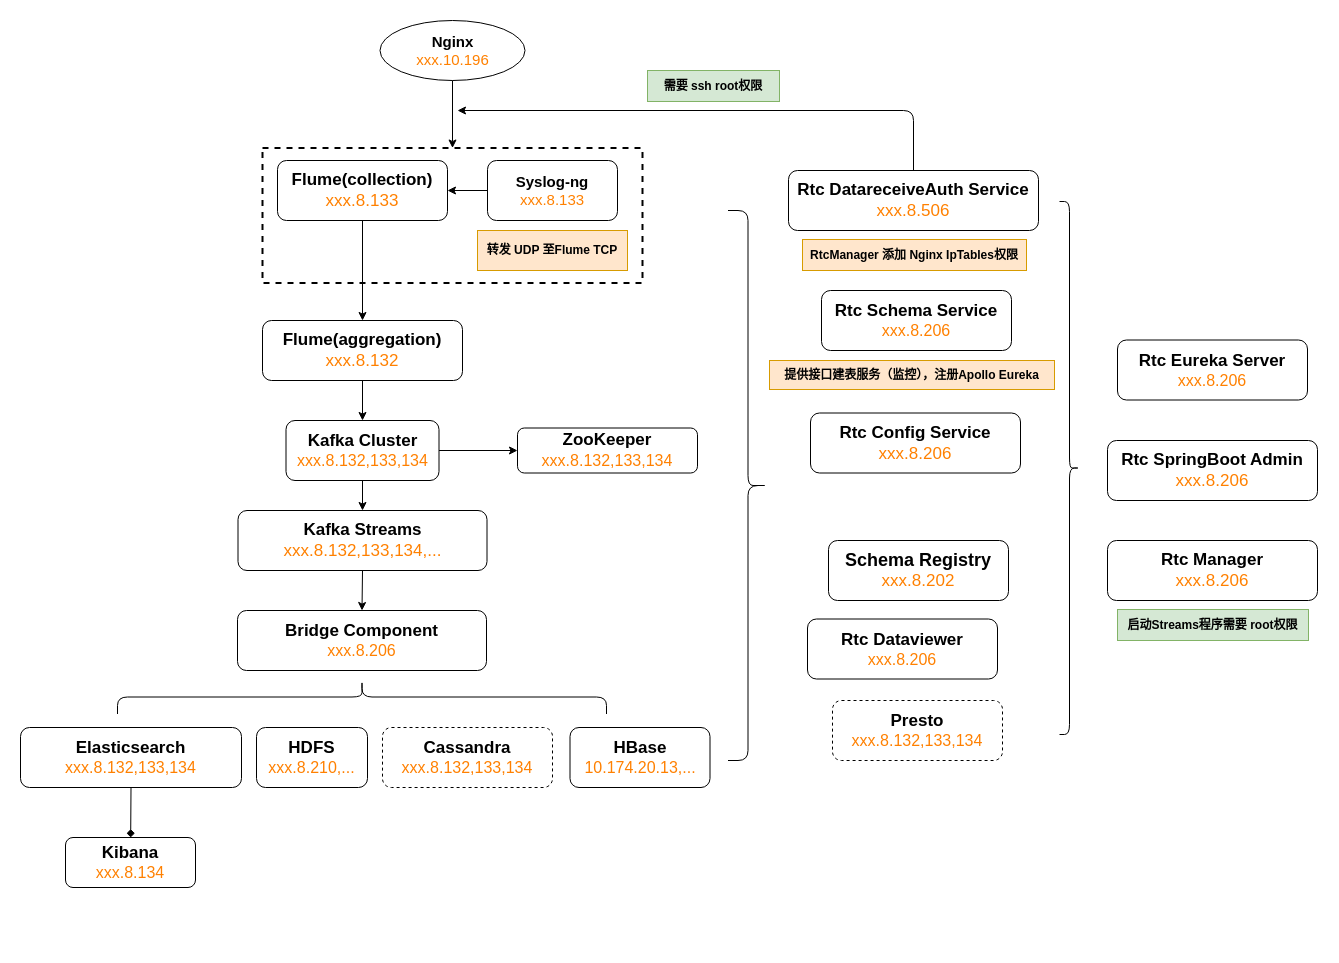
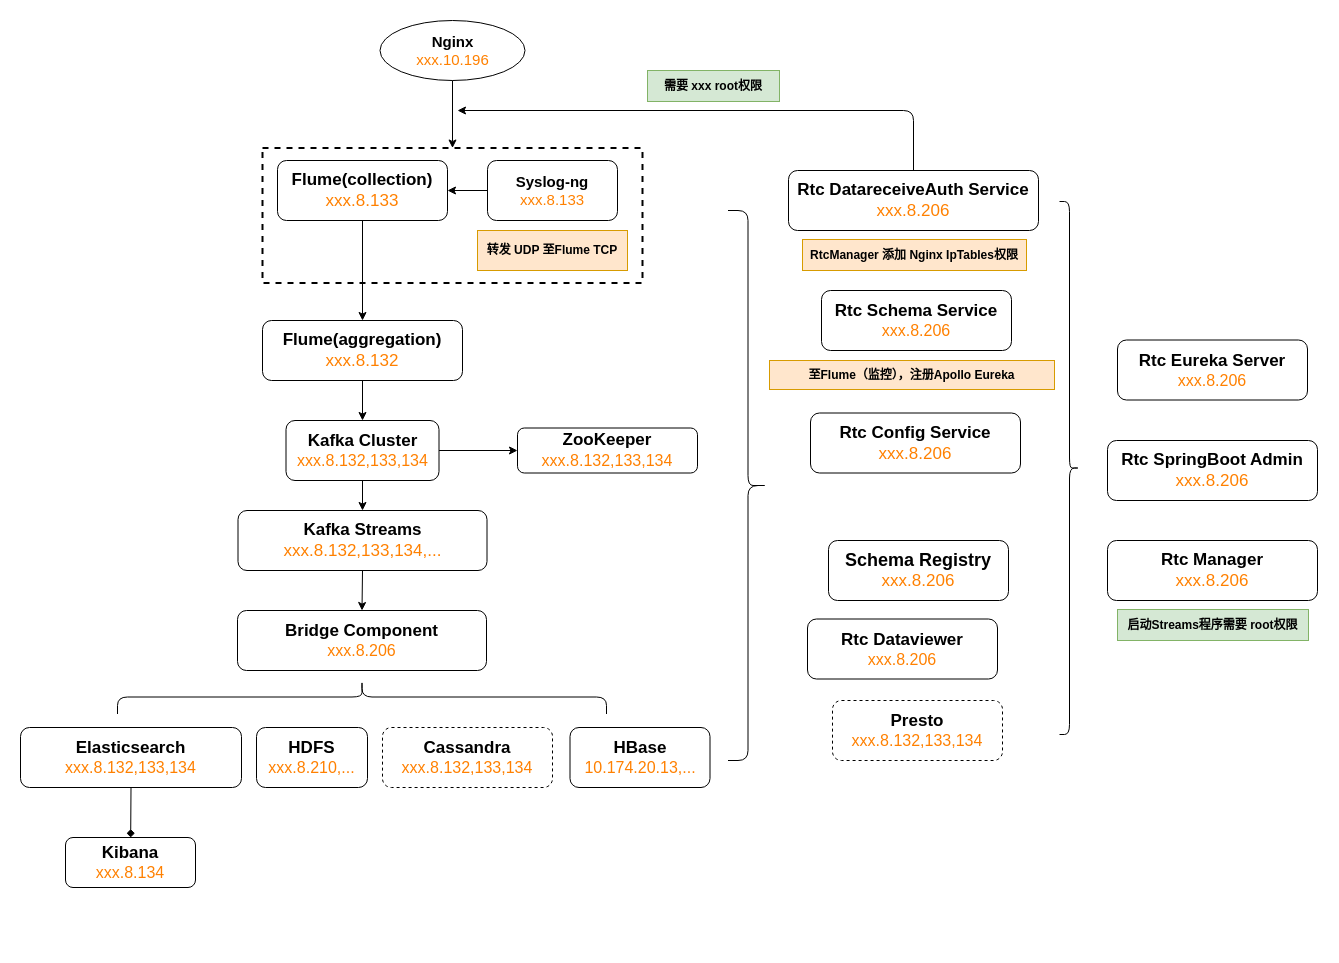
  <mxCell id="0" />
  <mxCell id="1" parent="0" />
  <mxCell id="2" value="" style="rounded=0;whiteSpace=wrap;html=1;fillColor=none;dashed=1;strokeWidth=2;" parent="1" vertex="1"><mxGeometry x="262" y="147.5" width="380" height="135" as="geometry" /></mxCell>
  <mxCell id="3" value="&lt;font style=&quot;font-size: 17px&quot;&gt;&lt;b&gt;Flume(&lt;/b&gt;&lt;span style=&quot;font-weight: bold&quot;&gt;collection&lt;/span&gt;&lt;b&gt;)&lt;/b&gt;&lt;br&gt;&lt;font color=&quot;#ff8000&quot; style=&quot;font-size: 17px&quot;&gt;xxx.8.133&lt;/font&gt;&lt;/font&gt;&lt;br&gt;" style="rounded=1;whiteSpace=wrap;html=1;" parent="1" vertex="1"><mxGeometry x="277" y="160" width="170" height="60" as="geometry" /></mxCell>
  <mxCell id="4" value="&lt;font style=&quot;font-size: 17px&quot;&gt;&lt;b&gt;Flume(&lt;/b&gt;&lt;span&gt;&lt;b&gt;aggregation&lt;/b&gt;&lt;/span&gt;&lt;b&gt;)&lt;/b&gt;&lt;br&gt;&lt;font color=&quot;#ff8000&quot;&gt;xxx.8.132&lt;/font&gt;&lt;/font&gt;&lt;br&gt;" style="rounded=1;whiteSpace=wrap;html=1;" parent="1" vertex="1"><mxGeometry x="262" y="320" width="200" height="60" as="geometry" /></mxCell>
  <mxCell id="5" value="" style="endArrow=classic;html=1;entryX=0.5;entryY=0;entryDx=0;entryDy=0;" parent="1" source="3" target="4" edge="1"><mxGeometry width="50" height="50" relative="1" as="geometry"><mxPoint x="337" y="440" as="sourcePoint" /><mxPoint x="387" y="390" as="targetPoint" /></mxGeometry></mxCell>
  <mxCell id="6" value="&lt;font style=&quot;font-size: 15px&quot;&gt;&lt;b&gt;Nginx&lt;/b&gt;&lt;br&gt;&lt;font color=&quot;#ff8000&quot;&gt;xxx.10.196&lt;/font&gt;&lt;br&gt;&lt;/font&gt;" style="ellipse;whiteSpace=wrap;html=1;" parent="1" vertex="1"><mxGeometry x="379.5" y="20" width="145" height="60" as="geometry" /></mxCell>
  <mxCell id="7" value="" style="group" parent="1" vertex="1" connectable="0"><mxGeometry x="477" y="160" width="150" height="110" as="geometry" /></mxCell>
  <mxCell id="8" value="&lt;span style=&quot;font-size: 15px&quot;&gt;&lt;b&gt;Syslog-ng&lt;/b&gt;&lt;br&gt;&lt;font color=&quot;#ff8000&quot; style=&quot;font-size: 15px&quot;&gt;xxx.8.133&lt;/font&gt;&lt;/span&gt;" style="rounded=1;whiteSpace=wrap;html=1;" parent="7" vertex="1"><mxGeometry x="10" width="130" height="60" as="geometry" /></mxCell>
  <mxCell id="9" value="&lt;b&gt;转发 UDP 至Flume TCP&lt;/b&gt;" style="text;html=1;strokeColor=#d79b00;fillColor=#ffe6cc;align=center;verticalAlign=middle;whiteSpace=wrap;rounded=0;" parent="7" vertex="1"><mxGeometry y="70" width="150" height="40" as="geometry" /></mxCell>
  <mxCell id="10" value="" style="endArrow=classic;html=1;exitX=0;exitY=0.5;exitDx=0;exitDy=0;entryX=1;entryY=0.5;entryDx=0;entryDy=0;" parent="1" source="8" target="3" edge="1"><mxGeometry width="50" height="50" relative="1" as="geometry"><mxPoint x="257" y="530" as="sourcePoint" /><mxPoint x="307" y="480" as="targetPoint" /></mxGeometry></mxCell>
  <mxCell id="11" value="" style="endArrow=classic;html=1;exitX=0.5;exitY=1;exitDx=0;exitDy=0;entryX=0.5;entryY=0;entryDx=0;entryDy=0;" parent="1" source="6" target="2" edge="1"><mxGeometry width="50" height="50" relative="1" as="geometry"><mxPoint x="597" y="120" as="sourcePoint" /><mxPoint x="647" y="70" as="targetPoint" /></mxGeometry></mxCell>
  <mxCell id="12" value="&lt;font&gt;&lt;span style=&quot;font-weight: bold ; font-size: 17px&quot;&gt;Kafka Cluster&lt;/span&gt;&lt;br&gt;&lt;font color=&quot;#ff8000&quot; style=&quot;font-size: 16px&quot;&gt;xxx.8.132,133,134&lt;/font&gt;&lt;br&gt;&lt;/font&gt;" style="rounded=1;whiteSpace=wrap;html=1;strokeWidth=1;fillColor=none;" parent="1" vertex="1"><mxGeometry x="285.5" y="420" width="153" height="60" as="geometry" /></mxCell>
  <mxCell id="13" value="" style="endArrow=classic;html=1;exitX=0.5;exitY=1;exitDx=0;exitDy=0;entryX=0.5;entryY=0;entryDx=0;entryDy=0;" parent="1" source="4" target="12" edge="1"><mxGeometry width="50" height="50" relative="1" as="geometry"><mxPoint x="357" y="560" as="sourcePoint" /><mxPoint x="407" y="510" as="targetPoint" /></mxGeometry></mxCell>
  <mxCell id="14" value="&lt;span&gt;&lt;b&gt;&lt;font&gt;&lt;font style=&quot;font-size: 17px&quot;&gt;Elasticsearch&lt;/font&gt;&lt;br&gt;&lt;/font&gt;&lt;/b&gt;&lt;/span&gt;&lt;font style=&quot;font-size: 16px&quot; color=&quot;#ff8000&quot;&gt;xxx.8.132,133,134&lt;/font&gt;&lt;br&gt;" style="rounded=1;whiteSpace=wrap;html=1;strokeWidth=1;fillColor=none;" parent="1" vertex="1"><mxGeometry x="20" y="727" width="221" height="60" as="geometry" /></mxCell>
  <mxCell id="15" value="&lt;span&gt;&lt;b&gt;&lt;font style=&quot;font-size: 17px&quot;&gt;Cassandra&lt;br&gt;&lt;/font&gt;&lt;/b&gt;&lt;/span&gt;&lt;span&gt;&lt;font style=&quot;font-size: 16px&quot; color=&quot;#ff8000&quot;&gt;xxx.8.132,133,134&lt;/font&gt;&lt;/span&gt;&lt;br&gt;" style="rounded=1;whiteSpace=wrap;html=1;strokeWidth=1;fillColor=none;dashed=1;" parent="1" vertex="1"><mxGeometry x="382" y="727" width="170" height="60" as="geometry" /></mxCell>
  <mxCell id="16" value="" style="shape=curlyBracket;whiteSpace=wrap;html=1;rounded=1;strokeWidth=1;fillColor=none;rotation=90;" parent="1" vertex="1"><mxGeometry x="344.5" y="452" width="34" height="489" as="geometry" /></mxCell>
  <mxCell id="17" value="&lt;font&gt;&lt;b style=&quot;font-size: 17px&quot;&gt;ZooKeeper&lt;br&gt;&lt;/b&gt;&lt;font color=&quot;#ff8000&quot; style=&quot;font-size: 16px&quot;&gt;xxx.8.132,133,134&lt;/font&gt;&lt;b style=&quot;font-size: 17px&quot;&gt;&lt;br&gt;&lt;/b&gt;&lt;/font&gt;" style="rounded=1;whiteSpace=wrap;html=1;strokeWidth=1;fillColor=none;" parent="1" vertex="1"><mxGeometry x="517" y="427.5" width="180" height="45" as="geometry" /></mxCell>
  <mxCell id="18" value="&lt;font&gt;&lt;b style=&quot;font-size: 17px&quot;&gt;Bridge&amp;nbsp;Component&lt;/b&gt;&lt;br&gt;&lt;font color=&quot;#ff8000&quot; style=&quot;font-size: 16px&quot;&gt;xxx.8.206&lt;/font&gt;&lt;br&gt;&lt;/font&gt;" style="rounded=1;whiteSpace=wrap;html=1;strokeWidth=1;fillColor=none;" parent="1" vertex="1"><mxGeometry x="237" y="610" width="249" height="60" as="geometry" /></mxCell>
  <mxCell id="19" value="" style="endArrow=classic;html=1;exitX=0.5;exitY=1;exitDx=0;exitDy=0;entryX=0.5;entryY=0;entryDx=0;entryDy=0;" parent="1" source="12" target="21" edge="1"><mxGeometry width="50" height="50" relative="1" as="geometry"><mxPoint x="97" y="570" as="sourcePoint" /><mxPoint x="362" y="540" as="targetPoint" /></mxGeometry></mxCell>
  <mxCell id="20" value="&lt;span&gt;&lt;b&gt;&lt;font style=&quot;font-size: 17px&quot;&gt;HBase&lt;br&gt;&lt;/font&gt;&lt;/b&gt;&lt;/span&gt;&lt;span&gt;&lt;font style=&quot;font-size: 16px&quot; color=&quot;#ff8000&quot;&gt;10.174.20.13,...&lt;/font&gt;&lt;/span&gt;&lt;br&gt;" style="rounded=1;whiteSpace=wrap;html=1;strokeWidth=1;fillColor=none;" parent="1" vertex="1"><mxGeometry x="569.5" y="727" width="140" height="60" as="geometry" /></mxCell>
  <mxCell id="21" value="&lt;font style=&quot;font-size: 17px&quot;&gt;&lt;b&gt;Kafka Streams&lt;/b&gt;&lt;br&gt;&lt;font color=&quot;#ff8000&quot; style=&quot;font-size: 17px&quot;&gt;xxx.8.132,133,134,...&lt;/font&gt;&lt;br&gt;&lt;/font&gt;" style="rounded=1;whiteSpace=wrap;html=1;strokeWidth=1;fillColor=none;" parent="1" vertex="1"><mxGeometry x="237.5" y="510" width="249" height="60" as="geometry" /></mxCell>
  <mxCell id="22" value="" style="endArrow=classic;html=1;exitX=0.5;exitY=1;exitDx=0;exitDy=0;entryX=0.5;entryY=0;entryDx=0;entryDy=0;" parent="1" source="21" target="18" edge="1"><mxGeometry width="50" height="50" relative="1" as="geometry"><mxPoint x="177" y="640" as="sourcePoint" /><mxPoint x="227" y="590" as="targetPoint" /></mxGeometry></mxCell>
  <mxCell id="23" value="&lt;span&gt;&lt;b&gt;&lt;font style=&quot;font-size: 17px&quot;&gt;HDFS&lt;br&gt;&lt;/font&gt;&lt;/b&gt;&lt;/span&gt;&lt;font style=&quot;font-size: 16px&quot; color=&quot;#ff8000&quot;&gt;xxx.8.210,...&lt;/font&gt;&lt;br&gt;" style="rounded=1;whiteSpace=wrap;html=1;strokeWidth=1;fillColor=none;" parent="1" vertex="1"><mxGeometry x="256" y="727" width="111" height="60" as="geometry" /></mxCell>
  <mxCell id="24" value="&lt;font&gt;&lt;span style=&quot;font-size: 17px&quot;&gt;&lt;b&gt;Kibana&lt;/b&gt;&lt;/span&gt;&lt;br&gt;&lt;font style=&quot;font-size: 16px&quot; color=&quot;#ff8000&quot;&gt;xxx.8.134&lt;/font&gt;&lt;/font&gt;&lt;br&gt;" style="rounded=1;whiteSpace=wrap;html=1;" vertex="1" parent="1"><mxGeometry x="65" y="837" width="130" height="50" as="geometry" /></mxCell>
  <mxCell id="25" value="" style="endArrow=diamond;html=1;exitX=0.5;exitY=1;exitDx=0;exitDy=0;" edge="1" parent="1" source="14" target="24"><mxGeometry width="50" height="50" relative="1" as="geometry"><mxPoint x="185" y="947" as="sourcePoint" /><mxPoint x="235" y="897" as="targetPoint" /></mxGeometry></mxCell>
- <mxCell id="26" value="&lt;font&gt;&lt;b&gt;&lt;span style=&quot;font-size: 18px&quot;&gt;Schema Registry&lt;/span&gt;&lt;br&gt;&lt;/b&gt;&lt;font style=&quot;font-size: 17px&quot; color=&quot;#ff8000&quot;&gt;xxx.8.202&lt;/font&gt;&lt;br&gt;&lt;/font&gt;" style="rounded=1;whiteSpace=wrap;html=1;" vertex="1" parent="1"><mxGeometry x="828" y="540" width="180" height="60" as="geometry" /></mxCell>
+ <mxCell id="26" value="&lt;font&gt;&lt;b&gt;&lt;span style=&quot;font-size: 18px&quot;&gt;Schema Registry&lt;/span&gt;&lt;br&gt;&lt;/b&gt;&lt;font style=&quot;font-size: 17px&quot; color=&quot;#ff8000&quot;&gt;xxx.8.206&lt;/font&gt;&lt;br&gt;&lt;/font&gt;" style="rounded=1;whiteSpace=wrap;html=1;" vertex="1" parent="1"><mxGeometry x="828" y="540" width="180" height="60" as="geometry" /></mxCell>
  <mxCell id="27" value="&lt;font style=&quot;font-size: 17px&quot;&gt;&lt;span&gt;&lt;b&gt;Rtc SpringBoot Admin&lt;/b&gt;&lt;/span&gt;&lt;br&gt;&lt;font color=&quot;#ff8000&quot; style=&quot;font-size: 17px&quot;&gt;xxx.8.206&lt;/font&gt;&lt;br&gt;&lt;/font&gt;" style="rounded=1;whiteSpace=wrap;html=1;" vertex="1" parent="1"><mxGeometry x="1107" y="440" width="210" height="60" as="geometry" /></mxCell>
  <mxCell id="28" value="" style="shape=curlyBracket;whiteSpace=wrap;html=1;rounded=1;rotation=180;strokeWidth=1;" vertex="1" parent="1"><mxGeometry x="727.5" y="210" width="40" height="550" as="geometry" /></mxCell>
  <mxCell id="29" value="&lt;font&gt;&lt;font&gt;&lt;span style=&quot;font-size: 17px&quot;&gt;&lt;b&gt;Rtc Eureka Server&lt;br&gt;&lt;/b&gt;&lt;/span&gt;&lt;font color=&quot;#ff8000&quot; style=&quot;font-size: 16px&quot;&gt;xxx.8.206&lt;/font&gt;&lt;/font&gt;&lt;br&gt;&lt;/font&gt;" style="rounded=1;whiteSpace=wrap;html=1;" vertex="1" parent="1"><mxGeometry x="1117" y="339.5" width="190" height="60" as="geometry" /></mxCell>
  <mxCell id="30" value="&lt;font&gt;&lt;font&gt;&lt;font&gt;&lt;font&gt;&lt;span style=&quot;font-size: 17px&quot;&gt;&lt;b&gt;Rtc Dataviewer&lt;br&gt;&lt;/b&gt;&lt;/span&gt;&lt;font color=&quot;#ff8000&quot; style=&quot;font-size: 16px&quot;&gt;xxx.8.206&lt;/font&gt;&lt;/font&gt;&lt;/font&gt;&lt;/font&gt;&lt;br&gt;&lt;/font&gt;" style="rounded=1;whiteSpace=wrap;html=1;" vertex="1" parent="1"><mxGeometry x="807" y="618.5" width="190" height="60" as="geometry" /></mxCell>
  <mxCell id="31" value="" style="edgeStyle=elbowEdgeStyle;elbow=vertical;endArrow=classic;html=1;exitX=0.5;exitY=0;exitDx=0;exitDy=0;" edge="1" parent="1" source="36"><mxGeometry width="50" height="50" relative="1" as="geometry"><mxPoint x="867" y="290" as="sourcePoint" /><mxPoint x="457" y="110" as="targetPoint" /><Array as="points"><mxPoint x="912" y="110" /></Array></mxGeometry></mxCell>
  <mxCell id="32" value="" style="shape=curlyBracket;whiteSpace=wrap;html=1;rounded=1;strokeWidth=1;rotation=180;" vertex="1" parent="1"><mxGeometry x="1059" y="201" width="20" height="533" as="geometry" /></mxCell>
  <mxCell id="33" value="&lt;font style=&quot;font-size: 17px&quot;&gt;&lt;span&gt;&lt;b&gt;Rtc Manager&lt;/b&gt;&lt;/span&gt;&lt;br&gt;&lt;font color=&quot;#ff8000&quot; style=&quot;font-size: 17px&quot;&gt;xxx.8.206&lt;/font&gt;&lt;br&gt;&lt;/font&gt;" style="rounded=1;whiteSpace=wrap;html=1;" vertex="1" parent="1"><mxGeometry x="1107" y="540" width="210" height="60" as="geometry" /></mxCell>
  <mxCell id="34" value="&lt;span&gt;&lt;b&gt;&lt;font style=&quot;font-size: 17px&quot;&gt;Presto&lt;br&gt;&lt;/font&gt;&lt;/b&gt;&lt;/span&gt;&lt;span&gt;&lt;font style=&quot;font-size: 16px&quot; color=&quot;#ff8000&quot;&gt;xxx.8.132,133,134&lt;/font&gt;&lt;/span&gt;&lt;br&gt;" style="rounded=1;whiteSpace=wrap;html=1;strokeWidth=1;fillColor=none;dashed=1;" vertex="1" parent="1"><mxGeometry x="832" y="700" width="170" height="60" as="geometry" /></mxCell>
  <mxCell id="35" value="" style="group" vertex="1" connectable="0" parent="1"><mxGeometry x="787" y="170" width="250" height="100" as="geometry" /></mxCell>
- <mxCell id="36" value="&lt;font style=&quot;font-size: 17px&quot;&gt;&lt;b&gt;&lt;span&gt;Rtc DatareceiveAuth Service&lt;/span&gt;&lt;br&gt;&lt;/b&gt;&lt;font color=&quot;#ff8000&quot; style=&quot;font-size: 17px&quot;&gt;xxx.8.506&lt;/font&gt;&lt;br&gt;&lt;/font&gt;" style="rounded=1;whiteSpace=wrap;html=1;" vertex="1" parent="35"><mxGeometry x="1" width="250" height="60" as="geometry" /></mxCell>
+ <mxCell id="36" value="&lt;font style=&quot;font-size: 17px&quot;&gt;&lt;b&gt;&lt;span&gt;Rtc DatareceiveAuth Service&lt;/span&gt;&lt;br&gt;&lt;/b&gt;&lt;font color=&quot;#ff8000&quot; style=&quot;font-size: 17px&quot;&gt;xxx.8.206&lt;/font&gt;&lt;br&gt;&lt;/font&gt;" style="rounded=1;whiteSpace=wrap;html=1;" vertex="1" parent="35"><mxGeometry x="1" width="250" height="60" as="geometry" /></mxCell>
  <mxCell id="37" value="&lt;b&gt;RtcManager 添加 Nginx IpTables权限&lt;/b&gt;" style="text;html=1;strokeColor=#d79b00;fillColor=#ffe6cc;align=center;verticalAlign=middle;whiteSpace=wrap;rounded=0;" vertex="1" parent="35"><mxGeometry x="15" y="69" width="224" height="31" as="geometry" /></mxCell>
  <mxCell id="38" value="" style="group" vertex="1" connectable="0" parent="1"><mxGeometry x="767.5" y="290" width="285" height="99" as="geometry" /></mxCell>
  <mxCell id="39" value="&lt;font&gt;&lt;font&gt;&lt;font&gt;&lt;span style=&quot;font-size: 17px&quot;&gt;&lt;b&gt;Rtc Schema Service&lt;br&gt;&lt;/b&gt;&lt;/span&gt;&lt;font color=&quot;#ff8000&quot; style=&quot;font-size: 16px&quot;&gt;xxx.8.206&lt;/font&gt;&lt;/font&gt;&lt;/font&gt;&lt;br&gt;&lt;/font&gt;" style="rounded=1;whiteSpace=wrap;html=1;" vertex="1" parent="38"><mxGeometry x="53.5" width="190" height="60" as="geometry" /></mxCell>
- <mxCell id="40" value="&lt;b&gt;提供接口建表服务（监控），注册Apollo Eureka&lt;/b&gt;" style="text;html=1;strokeColor=#d79b00;fillColor=#ffe6cc;align=center;verticalAlign=middle;whiteSpace=wrap;rounded=0;" vertex="1" parent="38"><mxGeometry x="1.5" y="70" width="285" height="29" as="geometry" /></mxCell>
+ <mxCell id="40" value="&lt;b&gt;至Flume（监控），注册Apollo Eureka&lt;/b&gt;" style="text;html=1;strokeColor=#d79b00;fillColor=#ffe6cc;align=center;verticalAlign=middle;whiteSpace=wrap;rounded=0;" vertex="1" parent="38"><mxGeometry x="1.5" y="70" width="285" height="29" as="geometry" /></mxCell>
  <mxCell id="41" value="" style="group" vertex="1" connectable="0" parent="1"><mxGeometry x="784" y="412.5" width="256" height="98.5" as="geometry" /></mxCell>
  <mxCell id="42" value="&lt;font style=&quot;font-size: 17px&quot;&gt;&lt;b&gt;&lt;span&gt;Rtc Config Service&lt;/span&gt;&lt;br&gt;&lt;/b&gt;&lt;font color=&quot;#ff8000&quot; style=&quot;font-size: 17px&quot;&gt;xxx.8.206&lt;/font&gt;&lt;br&gt;&lt;/font&gt;" style="rounded=1;whiteSpace=wrap;html=1;" vertex="1" parent="41"><mxGeometry x="26" width="210" height="60" as="geometry" /></mxCell>
  <mxCell id="43" value="" style="endArrow=classic;html=1;exitX=1;exitY=0.5;exitDx=0;exitDy=0;entryX=0;entryY=0.5;entryDx=0;entryDy=0;" edge="1" parent="1" source="12" target="17"><mxGeometry width="50" height="50" relative="1" as="geometry"><mxPoint x="547" y="540" as="sourcePoint" /><mxPoint x="597" y="490" as="targetPoint" /></mxGeometry></mxCell>
- <mxCell id="44" value="&lt;b&gt;需要 ssh root权限&lt;/b&gt;" style="text;html=1;strokeColor=#82b366;fillColor=#d5e8d4;align=center;verticalAlign=middle;whiteSpace=wrap;rounded=0;" vertex="1" parent="1"><mxGeometry x="647" y="70" width="132" height="31" as="geometry" /></mxCell>
+ <mxCell id="44" value="&lt;b&gt;需要 xxx root权限&lt;/b&gt;" style="text;html=1;strokeColor=#82b366;fillColor=#d5e8d4;align=center;verticalAlign=middle;whiteSpace=wrap;rounded=0;" vertex="1" parent="1"><mxGeometry x="647" y="70" width="132" height="31" as="geometry" /></mxCell>
  <mxCell id="45" value="&lt;b&gt;启动Streams程序需要 root权限&lt;/b&gt;" style="text;html=1;strokeColor=#82b366;fillColor=#d5e8d4;align=center;verticalAlign=middle;whiteSpace=wrap;rounded=0;" vertex="1" parent="1"><mxGeometry x="1117" y="609" width="191" height="31" as="geometry" /></mxCell>
